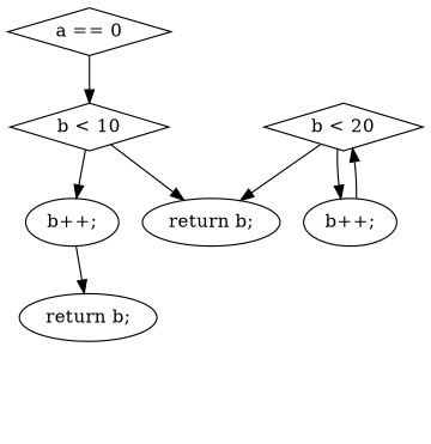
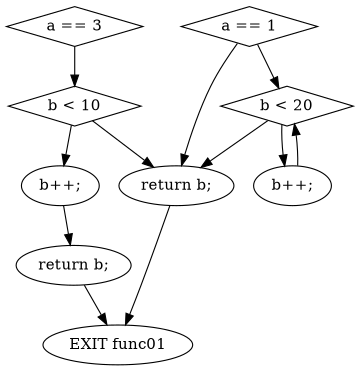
  digraph {
-   n1 [label="a == 0" shape=diamond]
+   n1 [label="a == 3" shape=diamond]
    n2 [label="b < 10" shape=diamond]
+   n3 [label="EXIT func01"]
    n4 [label="b++;"]
    n5 [label="return b;"]
+   n6 [label="a == 1" shape=diamond]
    n7 [label="b < 20" shape=diamond]
    n8 [label="return b;"]
    n9 [label="b++;"]
    n1 -> n2
    n2 -> n4
    n2 -> n5
    n4 -> n8
+   n5 -> n3
+   n6 -> n5
+   n6 -> n7
    n7 -> n5
    n7 -> n9
+   n8 -> n3
    n9 -> n7
  }
